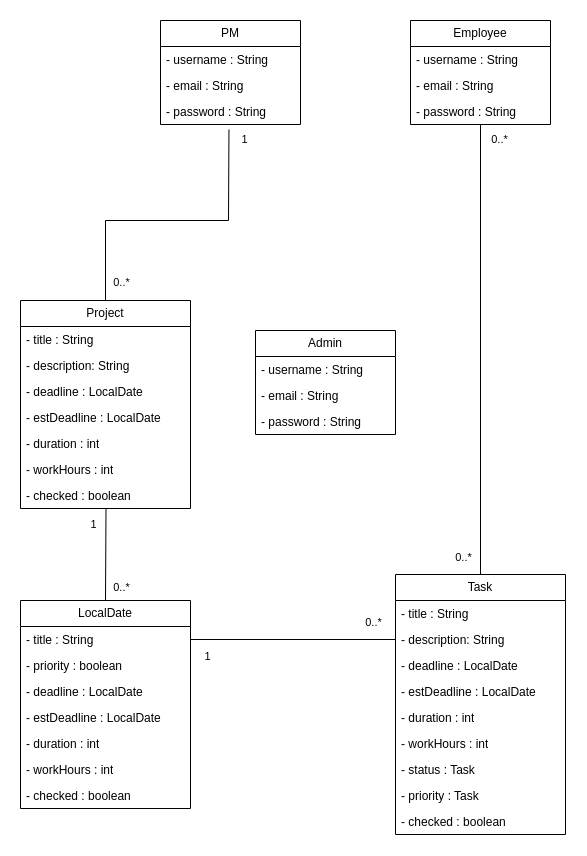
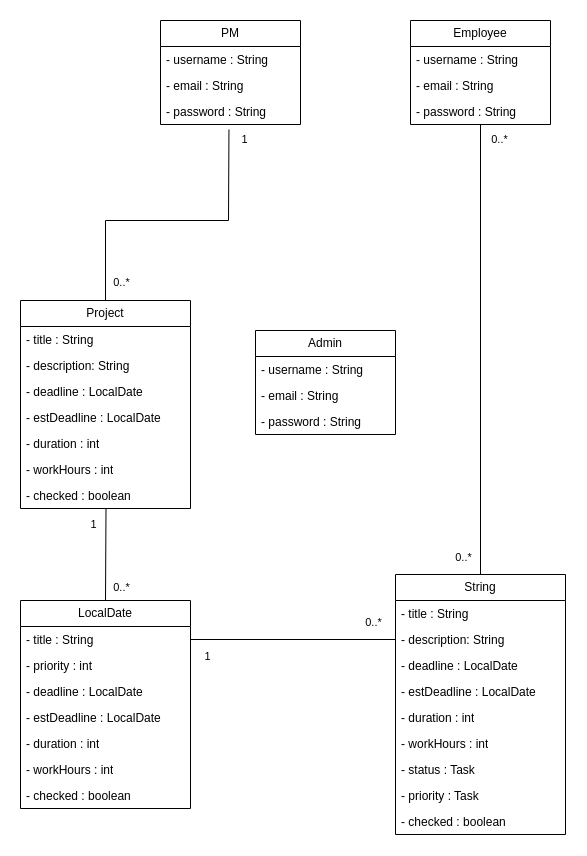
  <mxCell id="0" />
  <mxCell id="1" parent="0" />
  <mxCell id="2" value="Admin" style="swimlane;fontStyle=0;childLayout=stackLayout;horizontal=1;startSize=26;fillColor=none;horizontalStack=0;resizeParent=1;resizeParentMax=0;resizeLast=0;collapsible=1;marginBottom=0;whiteSpace=wrap;html=1;" vertex="1" parent="1"><mxGeometry x="255" y="330" width="140" height="104" as="geometry" /></mxCell>
  <mxCell id="3" value="- username : String" style="text;strokeColor=none;fillColor=none;align=left;verticalAlign=top;spacingLeft=4;spacingRight=4;overflow=hidden;rotatable=0;points=[[0,0.5],[1,0.5]];portConstraint=eastwest;whiteSpace=wrap;html=1;" vertex="1" parent="2"><mxGeometry y="26" width="140" height="26" as="geometry" /></mxCell>
  <mxCell id="4" value="- email : String" style="text;strokeColor=none;fillColor=none;align=left;verticalAlign=top;spacingLeft=4;spacingRight=4;overflow=hidden;rotatable=0;points=[[0,0.5],[1,0.5]];portConstraint=eastwest;whiteSpace=wrap;html=1;" vertex="1" parent="2"><mxGeometry y="52" width="140" height="26" as="geometry" /></mxCell>
  <mxCell id="5" value="- password : String" style="text;strokeColor=none;fillColor=none;align=left;verticalAlign=top;spacingLeft=4;spacingRight=4;overflow=hidden;rotatable=0;points=[[0,0.5],[1,0.5]];portConstraint=eastwest;whiteSpace=wrap;html=1;" vertex="1" parent="2"><mxGeometry y="78" width="140" height="26" as="geometry" /></mxCell>
  <mxCell id="6" value="PM&lt;span style=&quot;color: rgba(0, 0, 0, 0); font-family: monospace; font-size: 0px; text-align: start; text-wrap: nowrap;&quot;&gt;%3CmxGraphModel%3E%3Croot%3E%3CmxCell%20id%3D%220%22%2F%3E%3CmxCell%20id%3D%221%22%20parent%3D%220%22%2F%3E%3CmxCell%20id%3D%222%22%20value%3D%22Admin%22%20style%3D%22swimlane%3BfontStyle%3D0%3BchildLayout%3DstackLayout%3Bhorizontal%3D1%3BstartSize%3D26%3BfillColor%3Dnone%3BhorizontalStack%3D0%3BresizeParent%3D1%3BresizeParentMax%3D0%3BresizeLast%3D0%3Bcollapsible%3D1%3BmarginBottom%3D0%3BwhiteSpace%3Dwrap%3Bhtml%3D1%3B%22%20vertex%3D%221%22%20parent%3D%221%22%3E%3CmxGeometry%20x%3D%22110%22%20y%3D%22110%22%20width%3D%22140%22%20height%3D%22104%22%20as%3D%22geometry%22%2F%3E%3C%2FmxCell%3E%3CmxCell%20id%3D%223%22%20value%3D%22-%20Username%20%3A%20String%22%20style%3D%22text%3BstrokeColor%3Dnone%3BfillColor%3Dnone%3Balign%3Dleft%3BverticalAlign%3Dtop%3BspacingLeft%3D4%3BspacingRight%3D4%3Boverflow%3Dhidden%3Brotatable%3D0%3Bpoints%3D%5B%5B0%2C0.5%5D%2C%5B1%2C0.5%5D%5D%3BportConstraint%3Deastwest%3BwhiteSpace%3Dwrap%3Bhtml%3D1%3B%22%20vertex%3D%221%22%20parent%3D%222%22%3E%3CmxGeometry%20y%3D%2226%22%20width%3D%22140%22%20height%3D%2226%22%20as%3D%22geometry%22%2F%3E%3C%2FmxCell%3E%3CmxCell%20id%3D%224%22%20value%3D%22-%20Email%20%3A%20String%22%20style%3D%22text%3BstrokeColor%3Dnone%3BfillColor%3Dnone%3Balign%3Dleft%3BverticalAlign%3Dtop%3BspacingLeft%3D4%3BspacingRight%3D4%3Boverflow%3Dhidden%3Brotatable%3D0%3Bpoints%3D%5B%5B0%2C0.5%5D%2C%5B1%2C0.5%5D%5D%3BportConstraint%3Deastwest%3BwhiteSpace%3Dwrap%3Bhtml%3D1%3B%22%20vertex%3D%221%22%20parent%3D%222%22%3E%3CmxGeometry%20y%3D%2252%22%20width%3D%22140%22%20height%3D%2226%22%20as%3D%22geometry%22%2F%3E%3C%2FmxCell%3E%3CmxCell%20id%3D%225%22%20value%3D%22-%20Password%20%3A%20String%22%20style%3D%22text%3BstrokeColor%3Dnone%3BfillColor%3Dnone%3Balign%3Dleft%3BverticalAlign%3Dtop%3BspacingLeft%3D4%3BspacingRight%3D4%3Boverflow%3Dhidden%3Brotatable%3D0%3Bpoints%3D%5B%5B0%2C0.5%5D%2C%5B1%2C0.5%5D%5D%3BportConstraint%3Deastwest%3BwhiteSpace%3Dwrap%3Bhtml%3D1%3B%22%20vertex%3D%221%22%20parent%3D%222%22%3E%3CmxGeometry%20y%3D%2278%22%20width%3D%22140%22%20height%3D%2226%22%20as%3D%22geometry%22%2F%3E%3C%2FmxCell%3E%3C%2Froot%3E%3C%2FmxGraphModel%3E&lt;/span&gt;&lt;span style=&quot;color: rgba(0, 0, 0, 0); font-family: monospace; font-size: 0px; text-align: start; text-wrap: nowrap;&quot;&gt;%3CmxGraphModel%3E%3Croot%3E%3CmxCell%20id%3D%220%22%2F%3E%3CmxCell%20id%3D%221%22%20parent%3D%220%22%2F%3E%3CmxCell%20id%3D%222%22%20value%3D%22Admin%22%20style%3D%22swimlane%3BfontStyle%3D0%3BchildLayout%3DstackLayout%3Bhorizontal%3D1%3BstartSize%3D26%3BfillColor%3Dnone%3BhorizontalStack%3D0%3BresizeParent%3D1%3BresizeParentMax%3D0%3BresizeLast%3D0%3Bcollapsible%3D1%3BmarginBottom%3D0%3BwhiteSpace%3Dwrap%3Bhtml%3D1%3B%22%20vertex%3D%221%22%20parent%3D%221%22%3E%3CmxGeometry%20x%3D%22110%22%20y%3D%22110%22%20width%3D%22140%22%20height%3D%22104%22%20as%3D%22geometry%22%2F%3E%3C%2FmxCell%3E%3CmxCell%20id%3D%223%22%20value%3D%22-%20Username%20%3A%20String%22%20style%3D%22text%3BstrokeColor%3Dnone%3BfillColor%3Dnone%3Balign%3Dleft%3BverticalAlign%3Dtop%3BspacingLeft%3D4%3BspacingRight%3D4%3Boverflow%3Dhidden%3Brotatable%3D0%3Bpoints%3D%5B%5B0%2C0.5%5D%2C%5B1%2C0.5%5D%5D%3BportConstraint%3Deastwest%3BwhiteSpace%3Dwrap%3Bhtml%3D1%3B%22%20vertex%3D%221%22%20parent%3D%222%22%3E%3CmxGeometry%20y%3D%2226%22%20width%3D%22140%22%20height%3D%2226%22%20as%3D%22geometry%22%2F%3E%3C%2FmxCell%3E%3CmxCell%20id%3D%224%22%20value%3D%22-%20Email%20%3A%20String%22%20style%3D%22text%3BstrokeColor%3Dnone%3BfillColor%3Dnone%3Balign%3Dleft%3BverticalAlign%3Dtop%3BspacingLeft%3D4%3BspacingRight%3D4%3Boverflow%3Dhidden%3Brotatable%3D0%3Bpoints%3D%5B%5B0%2C0.5%5D%2C%5B1%2C0.5%5D%5D%3BportConstraint%3Deastwest%3BwhiteSpace%3Dwrap%3Bhtml%3D1%3B%22%20vertex%3D%221%22%20parent%3D%222%22%3E%3CmxGeometry%20y%3D%2252%22%20width%3D%22140%22%20height%3D%2226%22%20as%3D%22geometry%22%2F%3E%3C%2FmxCell%3E%3CmxCell%20id%3D%225%22%20value%3D%22-%20Password%20%3A%20String%22%20style%3D%22text%3BstrokeColor%3Dnone%3BfillColor%3Dnone%3Balign%3Dleft%3BverticalAlign%3Dtop%3BspacingLeft%3D4%3BspacingRight%3D4%3Boverflow%3Dhidden%3Brotatable%3D0%3Bpoints%3D%5B%5B0%2C0.5%5D%2C%5B1%2C0.5%5D%5D%3BportConstraint%3Deastwest%3BwhiteSpace%3Dwrap%3Bhtml%3D1%3B%22%20vertex%3D%221%22%20parent%3D%222%22%3E%3CmxGeometry%20y%3D%2278%22%20width%3D%22140%22%20height%3D%2226%22%20as%3D%22geometry%22%2F%3E%3C%2FmxCell%3E%3C%2Froot%3E%3C%2FmxGraphModel%3E&lt;/span&gt;" style="swimlane;fontStyle=0;childLayout=stackLayout;horizontal=1;startSize=26;fillColor=none;horizontalStack=0;resizeParent=1;resizeParentMax=0;resizeLast=0;collapsible=1;marginBottom=0;whiteSpace=wrap;html=1;" vertex="1" parent="1"><mxGeometry x="160" y="20" width="140" height="104" as="geometry" /></mxCell>
  <mxCell id="7" value="- username : String" style="text;strokeColor=none;fillColor=none;align=left;verticalAlign=top;spacingLeft=4;spacingRight=4;overflow=hidden;rotatable=0;points=[[0,0.5],[1,0.5]];portConstraint=eastwest;whiteSpace=wrap;html=1;" vertex="1" parent="6"><mxGeometry y="26" width="140" height="26" as="geometry" /></mxCell>
  <mxCell id="8" value="- email : String" style="text;strokeColor=none;fillColor=none;align=left;verticalAlign=top;spacingLeft=4;spacingRight=4;overflow=hidden;rotatable=0;points=[[0,0.5],[1,0.5]];portConstraint=eastwest;whiteSpace=wrap;html=1;" vertex="1" parent="6"><mxGeometry y="52" width="140" height="26" as="geometry" /></mxCell>
  <mxCell id="9" value="- password : String" style="text;strokeColor=none;fillColor=none;align=left;verticalAlign=top;spacingLeft=4;spacingRight=4;overflow=hidden;rotatable=0;points=[[0,0.5],[1,0.5]];portConstraint=eastwest;whiteSpace=wrap;html=1;" vertex="1" parent="6"><mxGeometry y="78" width="140" height="26" as="geometry" /></mxCell>
  <mxCell id="10" value="Employee" style="swimlane;fontStyle=0;childLayout=stackLayout;horizontal=1;startSize=26;fillColor=none;horizontalStack=0;resizeParent=1;resizeParentMax=0;resizeLast=0;collapsible=1;marginBottom=0;whiteSpace=wrap;html=1;" vertex="1" parent="1"><mxGeometry x="410" y="20" width="140" height="104" as="geometry" /></mxCell>
  <mxCell id="11" value="- username : String" style="text;strokeColor=none;fillColor=none;align=left;verticalAlign=top;spacingLeft=4;spacingRight=4;overflow=hidden;rotatable=0;points=[[0,0.5],[1,0.5]];portConstraint=eastwest;whiteSpace=wrap;html=1;" vertex="1" parent="10"><mxGeometry y="26" width="140" height="26" as="geometry" /></mxCell>
  <mxCell id="12" value="- email : String" style="text;strokeColor=none;fillColor=none;align=left;verticalAlign=top;spacingLeft=4;spacingRight=4;overflow=hidden;rotatable=0;points=[[0,0.5],[1,0.5]];portConstraint=eastwest;whiteSpace=wrap;html=1;" vertex="1" parent="10"><mxGeometry y="52" width="140" height="26" as="geometry" /></mxCell>
  <mxCell id="13" value="- password : String" style="text;strokeColor=none;fillColor=none;align=left;verticalAlign=top;spacingLeft=4;spacingRight=4;overflow=hidden;rotatable=0;points=[[0,0.5],[1,0.5]];portConstraint=eastwest;whiteSpace=wrap;html=1;" vertex="1" parent="10"><mxGeometry y="78" width="140" height="26" as="geometry" /></mxCell>
  <mxCell id="14" value="Project" style="swimlane;fontStyle=0;childLayout=stackLayout;horizontal=1;startSize=26;fillColor=none;horizontalStack=0;resizeParent=1;resizeParentMax=0;resizeLast=0;collapsible=1;marginBottom=0;whiteSpace=wrap;html=1;" vertex="1" parent="1"><mxGeometry x="20" y="300" width="170" height="208" as="geometry" /></mxCell>
  <mxCell id="15" value="- title : String" style="text;strokeColor=none;fillColor=none;align=left;verticalAlign=top;spacingLeft=4;spacingRight=4;overflow=hidden;rotatable=0;points=[[0,0.5],[1,0.5]];portConstraint=eastwest;whiteSpace=wrap;html=1;" vertex="1" parent="14"><mxGeometry y="26" width="170" height="26" as="geometry" /></mxCell>
  <mxCell id="16" value="- description: String" style="text;strokeColor=none;fillColor=none;align=left;verticalAlign=top;spacingLeft=4;spacingRight=4;overflow=hidden;rotatable=0;points=[[0,0.5],[1,0.5]];portConstraint=eastwest;whiteSpace=wrap;html=1;" vertex="1" parent="14"><mxGeometry y="52" width="170" height="26" as="geometry" /></mxCell>
  <mxCell id="17" value="- deadline : LocalDate" style="text;strokeColor=none;fillColor=none;align=left;verticalAlign=top;spacingLeft=4;spacingRight=4;overflow=hidden;rotatable=0;points=[[0,0.5],[1,0.5]];portConstraint=eastwest;whiteSpace=wrap;html=1;" vertex="1" parent="14"><mxGeometry y="78" width="170" height="26" as="geometry" /></mxCell>
  <mxCell id="18" value="- estDeadline : LocalDate" style="text;strokeColor=none;fillColor=none;align=left;verticalAlign=top;spacingLeft=4;spacingRight=4;overflow=hidden;rotatable=0;points=[[0,0.5],[1,0.5]];portConstraint=eastwest;whiteSpace=wrap;html=1;" vertex="1" parent="14"><mxGeometry y="104" width="170" height="26" as="geometry" /></mxCell>
  <mxCell id="19" value="- duration : int" style="text;strokeColor=none;fillColor=none;align=left;verticalAlign=top;spacingLeft=4;spacingRight=4;overflow=hidden;rotatable=0;points=[[0,0.5],[1,0.5]];portConstraint=eastwest;whiteSpace=wrap;html=1;" vertex="1" parent="14"><mxGeometry y="130" width="170" height="26" as="geometry" /></mxCell>
  <mxCell id="20" value="- workHours : int" style="text;strokeColor=none;fillColor=none;align=left;verticalAlign=top;spacingLeft=4;spacingRight=4;overflow=hidden;rotatable=0;points=[[0,0.5],[1,0.5]];portConstraint=eastwest;whiteSpace=wrap;html=1;" vertex="1" parent="14"><mxGeometry y="156" width="170" height="26" as="geometry" /></mxCell>
  <mxCell id="21" value="- checked : boolean" style="text;strokeColor=none;fillColor=none;align=left;verticalAlign=top;spacingLeft=4;spacingRight=4;overflow=hidden;rotatable=0;points=[[0,0.5],[1,0.5]];portConstraint=eastwest;whiteSpace=wrap;html=1;" vertex="1" parent="14"><mxGeometry y="182" width="170" height="26" as="geometry" /></mxCell>
  <mxCell id="22" value="" style="endArrow=none;html=1;rounded=0;exitX=0.489;exitY=1.192;exitDx=0;exitDy=0;exitPerimeter=0;entryX=0.5;entryY=0;entryDx=0;entryDy=0;" edge="1" parent="1" source="9" target="14"><mxGeometry width="50" height="50" relative="1" as="geometry"><mxPoint x="220" y="290" as="sourcePoint" /><mxPoint x="270" y="240" as="targetPoint" /><Array as="points"><mxPoint x="228" y="220" /><mxPoint x="105" y="220" /></Array></mxGeometry></mxCell>
  <mxCell id="23" value="1" style="edgeLabel;html=1;align=center;verticalAlign=middle;resizable=0;points=[];" vertex="1" connectable="0" parent="22"><mxGeometry x="-0.891" y="2" relative="1" as="geometry"><mxPoint x="13" y="-7" as="offset" /></mxGeometry></mxCell>
  <mxCell id="24" value="0..*" style="edgeLabel;html=1;align=center;verticalAlign=middle;resizable=0;points=[];" vertex="1" connectable="0" parent="22"><mxGeometry x="0.857" relative="1" as="geometry"><mxPoint x="15" y="3" as="offset" /></mxGeometry></mxCell>
  <mxCell id="25" value="LocalDate" style="swimlane;fontStyle=0;childLayout=stackLayout;horizontal=1;startSize=26;fillColor=none;horizontalStack=0;resizeParent=1;resizeParentMax=0;resizeLast=0;collapsible=1;marginBottom=0;whiteSpace=wrap;html=1;" vertex="1" parent="1"><mxGeometry x="20" y="600" width="170" height="208" as="geometry" /></mxCell>
  <mxCell id="26" value="- title : String" style="text;strokeColor=none;fillColor=none;align=left;verticalAlign=top;spacingLeft=4;spacingRight=4;overflow=hidden;rotatable=0;points=[[0,0.5],[1,0.5]];portConstraint=eastwest;whiteSpace=wrap;html=1;" vertex="1" parent="25"><mxGeometry y="26" width="170" height="26" as="geometry" /></mxCell>
- <mxCell id="27" value="- priority : boolean" style="text;strokeColor=none;fillColor=none;align=left;verticalAlign=top;spacingLeft=4;spacingRight=4;overflow=hidden;rotatable=0;points=[[0,0.5],[1,0.5]];portConstraint=eastwest;whiteSpace=wrap;html=1;" vertex="1" parent="25"><mxGeometry y="52" width="170" height="26" as="geometry" /></mxCell>
+ <mxCell id="27" value="- priority : int" style="text;strokeColor=none;fillColor=none;align=left;verticalAlign=top;spacingLeft=4;spacingRight=4;overflow=hidden;rotatable=0;points=[[0,0.5],[1,0.5]];portConstraint=eastwest;whiteSpace=wrap;html=1;" vertex="1" parent="25"><mxGeometry y="52" width="170" height="26" as="geometry" /></mxCell>
  <mxCell id="28" value="- deadline : LocalDate" style="text;strokeColor=none;fillColor=none;align=left;verticalAlign=top;spacingLeft=4;spacingRight=4;overflow=hidden;rotatable=0;points=[[0,0.5],[1,0.5]];portConstraint=eastwest;whiteSpace=wrap;html=1;" vertex="1" parent="25"><mxGeometry y="78" width="170" height="26" as="geometry" /></mxCell>
  <mxCell id="29" value="- estDeadline : LocalDate" style="text;strokeColor=none;fillColor=none;align=left;verticalAlign=top;spacingLeft=4;spacingRight=4;overflow=hidden;rotatable=0;points=[[0,0.5],[1,0.5]];portConstraint=eastwest;whiteSpace=wrap;html=1;" vertex="1" parent="25"><mxGeometry y="104" width="170" height="26" as="geometry" /></mxCell>
  <mxCell id="30" value="- duration : int" style="text;strokeColor=none;fillColor=none;align=left;verticalAlign=top;spacingLeft=4;spacingRight=4;overflow=hidden;rotatable=0;points=[[0,0.5],[1,0.5]];portConstraint=eastwest;whiteSpace=wrap;html=1;" vertex="1" parent="25"><mxGeometry y="130" width="170" height="26" as="geometry" /></mxCell>
  <mxCell id="31" value="- workHours : int" style="text;strokeColor=none;fillColor=none;align=left;verticalAlign=top;spacingLeft=4;spacingRight=4;overflow=hidden;rotatable=0;points=[[0,0.5],[1,0.5]];portConstraint=eastwest;whiteSpace=wrap;html=1;" vertex="1" parent="25"><mxGeometry y="156" width="170" height="26" as="geometry" /></mxCell>
  <mxCell id="32" value="- checked : boolean" style="text;strokeColor=none;fillColor=none;align=left;verticalAlign=top;spacingLeft=4;spacingRight=4;overflow=hidden;rotatable=0;points=[[0,0.5],[1,0.5]];portConstraint=eastwest;whiteSpace=wrap;html=1;" vertex="1" parent="25"><mxGeometry y="182" width="170" height="26" as="geometry" /></mxCell>
  <mxCell id="33" value="" style="endArrow=none;html=1;rounded=0;entryX=0.5;entryY=0;entryDx=0;entryDy=0;exitX=0.503;exitY=1;exitDx=0;exitDy=0;exitPerimeter=0;" edge="1" parent="1" source="21" target="25"><mxGeometry width="50" height="50" relative="1" as="geometry"><mxPoint x="180" y="540" as="sourcePoint" /><mxPoint x="270.58" y="639.5" as="targetPoint" /></mxGeometry></mxCell>
  <mxCell id="34" value="1" style="edgeLabel;html=1;align=center;verticalAlign=middle;resizable=0;points=[];" vertex="1" connectable="0" parent="33"><mxGeometry x="-0.652" relative="1" as="geometry"><mxPoint x="-13" as="offset" /></mxGeometry></mxCell>
  <mxCell id="35" value="0..*" style="edgeLabel;html=1;align=center;verticalAlign=middle;resizable=0;points=[];" vertex="1" connectable="0" parent="33"><mxGeometry x="0.717" relative="1" as="geometry"><mxPoint x="15" as="offset" /></mxGeometry></mxCell>
- <mxCell id="36" value="Task" style="swimlane;fontStyle=0;childLayout=stackLayout;horizontal=1;startSize=26;fillColor=none;horizontalStack=0;resizeParent=1;resizeParentMax=0;resizeLast=0;collapsible=1;marginBottom=0;whiteSpace=wrap;html=1;" vertex="1" parent="1"><mxGeometry x="395" y="574" width="170" height="260" as="geometry" /></mxCell>
+ <mxCell id="36" value="String" style="swimlane;fontStyle=0;childLayout=stackLayout;horizontal=1;startSize=26;fillColor=none;horizontalStack=0;resizeParent=1;resizeParentMax=0;resizeLast=0;collapsible=1;marginBottom=0;whiteSpace=wrap;html=1;" vertex="1" parent="1"><mxGeometry x="395" y="574" width="170" height="260" as="geometry" /></mxCell>
  <mxCell id="37" value="- title : String" style="text;strokeColor=none;fillColor=none;align=left;verticalAlign=top;spacingLeft=4;spacingRight=4;overflow=hidden;rotatable=0;points=[[0,0.5],[1,0.5]];portConstraint=eastwest;whiteSpace=wrap;html=1;" vertex="1" parent="36"><mxGeometry y="26" width="170" height="26" as="geometry" /></mxCell>
  <mxCell id="38" value="- description: String" style="text;strokeColor=none;fillColor=none;align=left;verticalAlign=top;spacingLeft=4;spacingRight=4;overflow=hidden;rotatable=0;points=[[0,0.5],[1,0.5]];portConstraint=eastwest;whiteSpace=wrap;html=1;" vertex="1" parent="36"><mxGeometry y="52" width="170" height="26" as="geometry" /></mxCell>
  <mxCell id="39" value="- deadline : LocalDate" style="text;strokeColor=none;fillColor=none;align=left;verticalAlign=top;spacingLeft=4;spacingRight=4;overflow=hidden;rotatable=0;points=[[0,0.5],[1,0.5]];portConstraint=eastwest;whiteSpace=wrap;html=1;" vertex="1" parent="36"><mxGeometry y="78" width="170" height="26" as="geometry" /></mxCell>
  <mxCell id="40" value="- estDeadline : LocalDate" style="text;strokeColor=none;fillColor=none;align=left;verticalAlign=top;spacingLeft=4;spacingRight=4;overflow=hidden;rotatable=0;points=[[0,0.5],[1,0.5]];portConstraint=eastwest;whiteSpace=wrap;html=1;" vertex="1" parent="36"><mxGeometry y="104" width="170" height="26" as="geometry" /></mxCell>
  <mxCell id="41" value="- duration : int" style="text;strokeColor=none;fillColor=none;align=left;verticalAlign=top;spacingLeft=4;spacingRight=4;overflow=hidden;rotatable=0;points=[[0,0.5],[1,0.5]];portConstraint=eastwest;whiteSpace=wrap;html=1;" vertex="1" parent="36"><mxGeometry y="130" width="170" height="26" as="geometry" /></mxCell>
  <mxCell id="42" value="- workHours : int" style="text;strokeColor=none;fillColor=none;align=left;verticalAlign=top;spacingLeft=4;spacingRight=4;overflow=hidden;rotatable=0;points=[[0,0.5],[1,0.5]];portConstraint=eastwest;whiteSpace=wrap;html=1;" vertex="1" parent="36"><mxGeometry y="156" width="170" height="26" as="geometry" /></mxCell>
  <mxCell id="43" value="- status : Task" style="text;strokeColor=none;fillColor=none;align=left;verticalAlign=top;spacingLeft=4;spacingRight=4;overflow=hidden;rotatable=0;points=[[0,0.5],[1,0.5]];portConstraint=eastwest;whiteSpace=wrap;html=1;" vertex="1" parent="36"><mxGeometry y="182" width="170" height="26" as="geometry" /></mxCell>
  <mxCell id="44" value="- priority : Task" style="text;strokeColor=none;fillColor=none;align=left;verticalAlign=top;spacingLeft=4;spacingRight=4;overflow=hidden;rotatable=0;points=[[0,0.5],[1,0.5]];portConstraint=eastwest;whiteSpace=wrap;html=1;" vertex="1" parent="36"><mxGeometry y="208" width="170" height="26" as="geometry" /></mxCell>
  <mxCell id="45" value="- checked : boolean" style="text;strokeColor=none;fillColor=none;align=left;verticalAlign=top;spacingLeft=4;spacingRight=4;overflow=hidden;rotatable=0;points=[[0,0.5],[1,0.5]];portConstraint=eastwest;whiteSpace=wrap;html=1;" vertex="1" parent="36"><mxGeometry y="234" width="170" height="26" as="geometry" /></mxCell>
  <mxCell id="46" value="" style="endArrow=none;html=1;rounded=0;exitX=1;exitY=0.5;exitDx=0;exitDy=0;entryX=0;entryY=0.5;entryDx=0;entryDy=0;" edge="1" parent="1" source="26" target="38"><mxGeometry width="50" height="50" relative="1" as="geometry"><mxPoint x="230" y="635" as="sourcePoint" /><mxPoint x="380" y="530" as="targetPoint" /></mxGeometry></mxCell>
  <mxCell id="47" value="1" style="edgeLabel;html=1;align=center;verticalAlign=middle;resizable=0;points=[];" vertex="1" connectable="0" parent="46"><mxGeometry x="-0.844" y="2" relative="1" as="geometry"><mxPoint y="18" as="offset" /></mxGeometry></mxCell>
  <mxCell id="48" value="0..*" style="edgeLabel;html=1;align=center;verticalAlign=middle;resizable=0;points=[];" vertex="1" connectable="0" parent="46"><mxGeometry x="0.776" y="4" relative="1" as="geometry"><mxPoint y="-14" as="offset" /></mxGeometry></mxCell>
  <mxCell id="49" value="" style="endArrow=none;html=1;rounded=0;exitX=0.5;exitY=0;exitDx=0;exitDy=0;entryX=0.5;entryY=1;entryDx=0;entryDy=0;entryPerimeter=0;" edge="1" parent="1" source="36" target="13"><mxGeometry width="50" height="50" relative="1" as="geometry"><mxPoint x="490" y="470" as="sourcePoint" /><mxPoint x="490" y="180" as="targetPoint" /></mxGeometry></mxCell>
  <mxCell id="50" value="0..*" style="edgeLabel;html=1;align=center;verticalAlign=middle;resizable=0;points=[];" vertex="1" connectable="0" parent="49"><mxGeometry x="-0.902" relative="1" as="geometry"><mxPoint x="-18" y="4" as="offset" /></mxGeometry></mxCell>
  <mxCell id="51" value="0..*" style="edgeLabel;html=1;align=center;verticalAlign=middle;resizable=0;points=[];" vertex="1" connectable="0" parent="49"><mxGeometry x="0.938" relative="1" as="geometry"><mxPoint x="18" as="offset" /></mxGeometry></mxCell>
